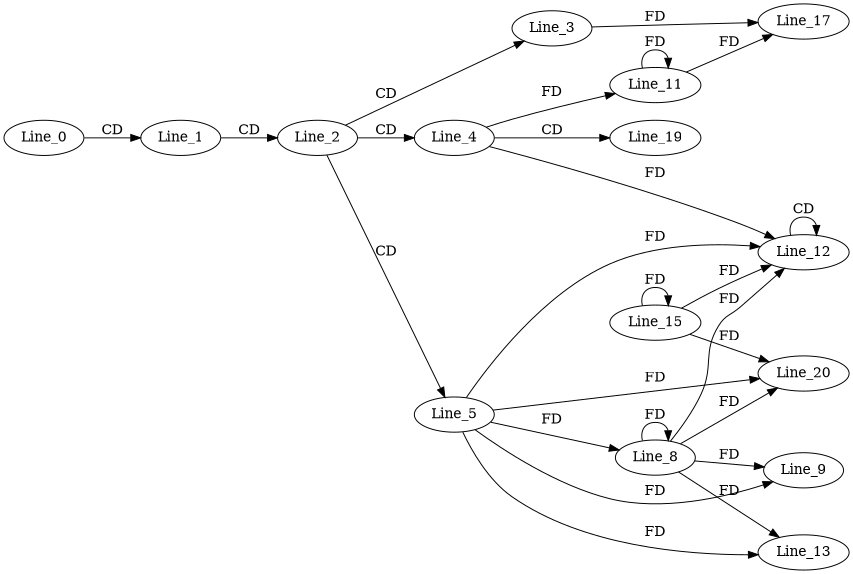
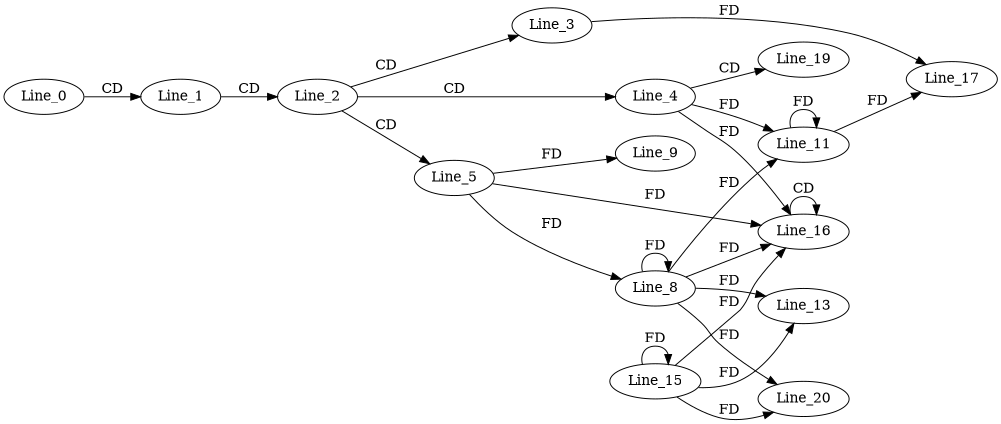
  digraph {
    rankdir=LR
    Line_0
    Line_1
    Line_2
    Line_3
    Line_4
    Line_5
    Line_17
    Line_11
-   Line_16 [label=Line_12]
+   Line_16
    Line_19
    Line_8
    Line_9
    Line_13
    Line_20
    Line_15
    Line_0 -> Line_1 [label=CD]
    Line_1 -> Line_2 [label=CD]
    Line_2 -> Line_3 [label=CD]
    Line_2 -> Line_4 [label=CD]
    Line_2 -> Line_5 [label=CD]
    Line_3 -> Line_17 [label=FD]
    Line_4 -> Line_11 [label=FD]
    Line_4 -> Line_16 [label=FD]
    Line_4 -> Line_19 [label=CD]
    Line_5 -> Line_16 [label=FD]
    Line_5 -> Line_8 [label=FD]
    Line_5 -> Line_9 [label=FD]
-   Line_5 -> Line_13 [label=FD]
-   Line_5 -> Line_20 [label=FD]
+   Line_15 -> Line_13 [label=FD]
    Line_11 -> Line_17 [label=FD]
    Line_11 -> Line_11 [label=FD]
    Line_16 -> Line_16 [label=CD]
    Line_8 -> Line_16 [label=FD]
    Line_8 -> Line_8 [label=FD]
-   Line_8 -> Line_9 [label=FD]
+   Line_8 -> Line_11 [label=FD]
    Line_8 -> Line_13 [label=FD]
    Line_8 -> Line_20 [label=FD]
    Line_15 -> Line_16 [label=FD]
    Line_15 -> Line_20 [label=FD]
    Line_15 -> Line_15 [label=FD]
  }
